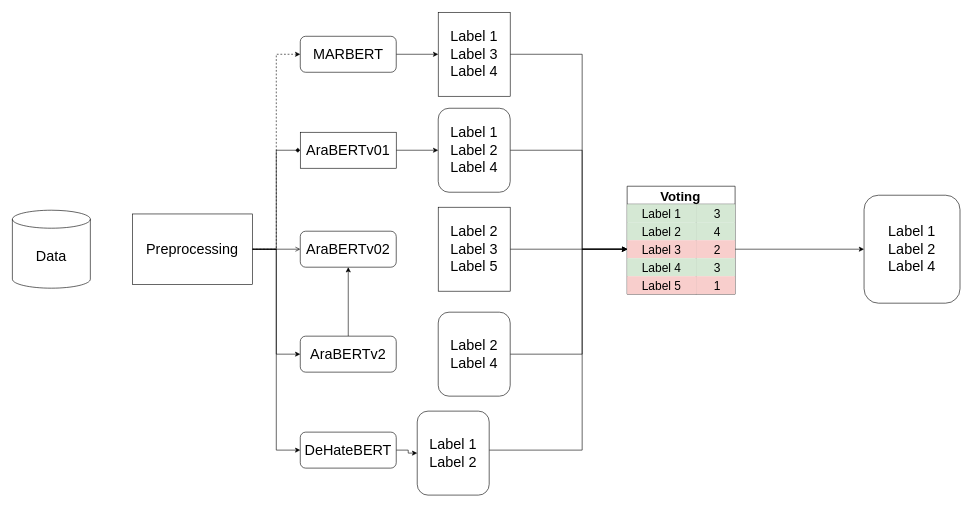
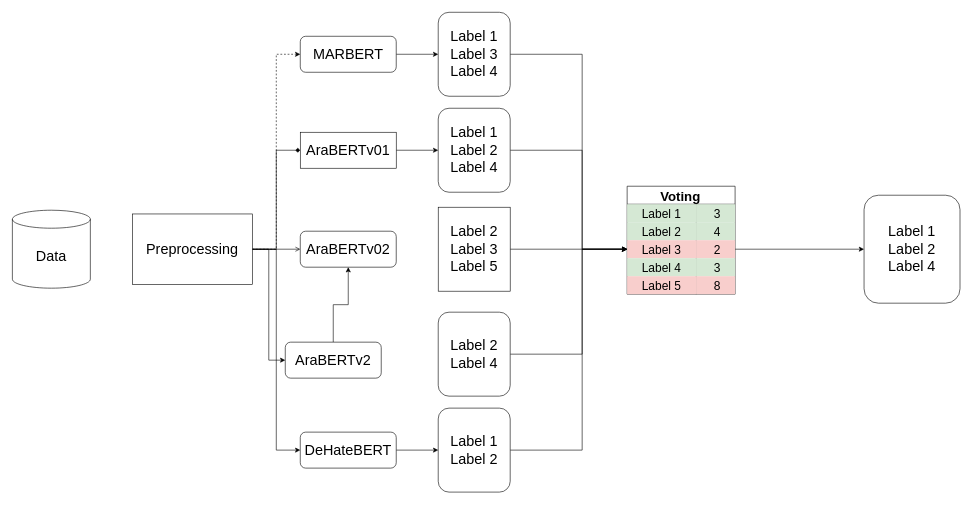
  <mxCell id="0" />
  <mxCell id="1" parent="0" />
  <mxCell id="2" value="&lt;font style=&quot;font-size: 24px;&quot;&gt;Data&lt;/font&gt;" style="shape=cylinder3;whiteSpace=wrap;html=1;boundedLbl=1;backgroundOutline=1;size=15;" vertex="1" parent="1"><mxGeometry x="20" y="350" width="130" height="130" as="geometry" /></mxCell>
  <mxCell id="3" style="edgeStyle=orthogonalEdgeStyle;rounded=0;orthogonalLoop=1;jettySize=auto;html=1;entryX=0;entryY=0.5;entryDx=0;entryDy=0;fontSize=24;endArrow=open;" edge="1" parent="1" source="8" target="13"><mxGeometry relative="1" as="geometry"><Array as="points"><mxPoint x="500" y="415" /></Array></mxGeometry></mxCell>
  <mxCell id="4" style="edgeStyle=orthogonalEdgeStyle;rounded=0;orthogonalLoop=1;jettySize=auto;html=1;entryX=0;entryY=0.5;entryDx=0;entryDy=0;fontSize=24;endArrow=diamond;" edge="1" parent="1" source="8" target="12"><mxGeometry relative="1" as="geometry"><Array as="points"><mxPoint x="460" y="415" /><mxPoint x="460" y="250" /></Array></mxGeometry></mxCell>
  <mxCell id="5" style="edgeStyle=orthogonalEdgeStyle;rounded=0;orthogonalLoop=1;jettySize=auto;html=1;entryX=0;entryY=0.5;entryDx=0;entryDy=0;fontSize=24;" edge="1" parent="1" source="8" target="15"><mxGeometry relative="1" as="geometry" /></mxCell>
  <mxCell id="6" style="edgeStyle=orthogonalEdgeStyle;rounded=0;orthogonalLoop=1;jettySize=auto;html=1;entryX=0;entryY=0.5;entryDx=0;entryDy=0;fontSize=24;" edge="1" parent="1" source="8" target="17"><mxGeometry relative="1" as="geometry" /></mxCell>
  <mxCell id="7" style="edgeStyle=orthogonalEdgeStyle;rounded=0;orthogonalLoop=1;jettySize=auto;html=1;entryX=0;entryY=0.5;entryDx=0;entryDy=0;fontSize=24;dashed=1;" edge="1" parent="1" source="8" target="10"><mxGeometry relative="1" as="geometry" /></mxCell>
  <mxCell id="8" value="Preprocessing" style="rounded=0;whiteSpace=wrap;html=1;fontSize=24;" vertex="1" parent="1"><mxGeometry x="220" y="356.25" width="200" height="117.5" as="geometry" /></mxCell>
  <mxCell id="9" style="edgeStyle=orthogonalEdgeStyle;rounded=0;orthogonalLoop=1;jettySize=auto;html=1;fontSize=24;" edge="1" parent="1" source="10" target="19"><mxGeometry relative="1" as="geometry"><mxPoint x="720" y="90" as="targetPoint" /></mxGeometry></mxCell>
  <mxCell id="10" value="MARBERT" style="rounded=1;whiteSpace=wrap;html=1;fontSize=24;" vertex="1" parent="1"><mxGeometry x="500" y="60" width="160" height="60" as="geometry" /></mxCell>
  <mxCell id="11" style="edgeStyle=orthogonalEdgeStyle;rounded=0;orthogonalLoop=1;jettySize=auto;html=1;entryX=0;entryY=0.5;entryDx=0;entryDy=0;fontSize=24;" edge="1" parent="1" source="12" target="21"><mxGeometry relative="1" as="geometry" /></mxCell>
  <mxCell id="12" value="AraBERTv01" style="whiteSpace=wrap;html=1;fontSize=24;rounded=0;" vertex="1" parent="1"><mxGeometry x="500" y="220" width="160" height="60" as="geometry" /></mxCell>
  <mxCell id="13" value="AraBERTv02" style="rounded=1;whiteSpace=wrap;html=1;fontSize=24;" vertex="1" parent="1"><mxGeometry x="500" y="385" width="160" height="60" as="geometry" /></mxCell>
  <mxCell id="14" style="edgeStyle=orthogonalEdgeStyle;rounded=0;orthogonalLoop=1;jettySize=auto;html=1;fontSize=24;" edge="1" parent="1" source="15" target="13"><mxGeometry relative="1" as="geometry" /></mxCell>
- <mxCell id="15" value="AraBERTv2" style="rounded=1;whiteSpace=wrap;html=1;fontSize=24;" vertex="1" parent="1"><mxGeometry x="500" y="560" width="160" height="60" as="geometry" /></mxCell>
+ <mxCell id="15" value="AraBERTv2" style="rounded=1;whiteSpace=wrap;html=1;fontSize=24;" vertex="1" parent="1"><mxGeometry x="475" y="570" width="160" height="60" as="geometry" /></mxCell>
  <mxCell id="16" style="edgeStyle=orthogonalEdgeStyle;rounded=0;orthogonalLoop=1;jettySize=auto;html=1;entryX=0;entryY=0.5;entryDx=0;entryDy=0;fontSize=24;" edge="1" parent="1" source="17" target="27"><mxGeometry relative="1" as="geometry" /></mxCell>
  <mxCell id="17" value="DeHateBERT" style="rounded=1;whiteSpace=wrap;html=1;fontSize=24;" vertex="1" parent="1"><mxGeometry x="500" y="720" width="160" height="60" as="geometry" /></mxCell>
  <mxCell id="18" style="edgeStyle=orthogonalEdgeStyle;rounded=0;orthogonalLoop=1;jettySize=auto;html=1;entryX=0;entryY=0.5;entryDx=0;entryDy=0;fontSize=20;" edge="1" parent="1" source="19" target="37"><mxGeometry relative="1" as="geometry"><Array as="points"><mxPoint x="970" y="90" /><mxPoint x="970" y="415" /></Array></mxGeometry></mxCell>
- <mxCell id="19" value="Label 1&lt;br&gt;Label 3&lt;br&gt;Label 4" style="whiteSpace=wrap;html=1;fontSize=24;rounded=0;" vertex="1" parent="1"><mxGeometry x="730" y="20" width="120" height="140" as="geometry" /></mxCell>
+ <mxCell id="19" value="Label 1&lt;br&gt;Label 3&lt;br&gt;Label 4" style="rounded=1;whiteSpace=wrap;html=1;fontSize=24;" vertex="1" parent="1"><mxGeometry x="730" y="20" width="120" height="140" as="geometry" /></mxCell>
  <mxCell id="20" style="edgeStyle=orthogonalEdgeStyle;rounded=0;orthogonalLoop=1;jettySize=auto;html=1;entryX=0;entryY=0.5;entryDx=0;entryDy=0;fontSize=20;" edge="1" parent="1" source="21" target="37"><mxGeometry relative="1" as="geometry"><Array as="points"><mxPoint x="970" y="250" /><mxPoint x="970" y="415" /></Array></mxGeometry></mxCell>
  <mxCell id="21" value="Label 1&lt;br&gt;Label 2&lt;br&gt;Label 4" style="rounded=1;whiteSpace=wrap;html=1;fontSize=24;" vertex="1" parent="1"><mxGeometry x="730" y="180" width="120" height="140" as="geometry" /></mxCell>
  <mxCell id="22" style="edgeStyle=orthogonalEdgeStyle;rounded=0;orthogonalLoop=1;jettySize=auto;html=1;fontSize=20;entryX=0;entryY=0.5;entryDx=0;entryDy=0;" edge="1" parent="1" source="23" target="37"><mxGeometry relative="1" as="geometry"><mxPoint x="990" y="480" as="targetPoint" /></mxGeometry></mxCell>
  <mxCell id="23" value="Label 2&lt;br&gt;Label 3&lt;br&gt;Label 5" style="whiteSpace=wrap;html=1;fontSize=24;rounded=0;" vertex="1" parent="1"><mxGeometry x="730" y="345" width="120" height="140" as="geometry" /></mxCell>
  <mxCell id="24" style="edgeStyle=orthogonalEdgeStyle;rounded=0;orthogonalLoop=1;jettySize=auto;html=1;fontSize=20;entryX=0;entryY=0.5;entryDx=0;entryDy=0;" edge="1" parent="1" source="25" target="37"><mxGeometry relative="1" as="geometry"><mxPoint x="940" y="470" as="targetPoint" /><Array as="points"><mxPoint x="970" y="590" /><mxPoint x="970" y="415" /></Array></mxGeometry></mxCell>
  <mxCell id="25" value="Label 2&lt;br&gt;Label 4" style="rounded=1;whiteSpace=wrap;html=1;fontSize=24;" vertex="1" parent="1"><mxGeometry x="730" y="520" width="120" height="140" as="geometry" /></mxCell>
  <mxCell id="26" style="edgeStyle=orthogonalEdgeStyle;rounded=0;orthogonalLoop=1;jettySize=auto;html=1;fontSize=20;entryX=0;entryY=0.5;entryDx=0;entryDy=0;" edge="1" parent="1" source="27" target="37"><mxGeometry relative="1" as="geometry"><mxPoint x="1000" y="470" as="targetPoint" /><Array as="points"><mxPoint x="970" y="750" /><mxPoint x="970" y="415" /></Array></mxGeometry></mxCell>
- <mxCell id="27" value="Label 1&lt;br&gt;Label 2" style="rounded=1;whiteSpace=wrap;html=1;fontSize=24;" vertex="1" parent="1"><mxGeometry x="695" y="685" width="120" height="140" as="geometry" /></mxCell>
+ <mxCell id="27" value="Label 1&lt;br&gt;Label 2" style="rounded=1;whiteSpace=wrap;html=1;fontSize=24;" vertex="1" parent="1"><mxGeometry x="730" y="680" width="120" height="140" as="geometry" /></mxCell>
  <mxCell id="28" style="edgeStyle=orthogonalEdgeStyle;rounded=0;orthogonalLoop=1;jettySize=auto;html=1;fontSize=24;entryX=0;entryY=0.5;entryDx=0;entryDy=0;exitX=1;exitY=0.5;exitDx=0;exitDy=0;" edge="1" parent="1" source="37" target="29"><mxGeometry relative="1" as="geometry"><mxPoint x="1250" y="415" as="targetPoint" /><mxPoint x="1350" y="415" as="sourcePoint" /></mxGeometry></mxCell>
  <mxCell id="29" value="Label 1&lt;br&gt;Label 2&lt;br&gt;Label 4" style="rounded=1;whiteSpace=wrap;html=1;fontSize=24;" vertex="1" parent="1"><mxGeometry x="1440" y="325" width="160" height="180" as="geometry" /></mxCell>
  <mxCell id="30" value="Voting" style="shape=table;startSize=30;container=1;collapsible=0;childLayout=tableLayout;fixedRows=1;rowLines=0;fontStyle=1;fontSize=22;swimlaneLine=1;spacingTop=0;spacingRight=2;" vertex="1" parent="1"><mxGeometry x="1045" y="310" width="180" height="180" as="geometry" /></mxCell>
  <mxCell id="31" value="" style="shape=tableRow;horizontal=0;startSize=0;swimlaneHead=0;swimlaneBody=0;top=0;left=0;bottom=0;right=0;collapsible=0;dropTarget=0;fillColor=none;points=[[0,0.5],[1,0.5]];portConstraint=eastwest;fontSize=24;" vertex="1" parent="30"><mxGeometry y="30" width="180" height="30" as="geometry" /></mxCell>
  <mxCell id="32" value="Label 1" style="shape=partialRectangle;html=1;whiteSpace=wrap;connectable=0;fillColor=#d5e8d4;top=0;left=0;bottom=0;right=0;overflow=hidden;pointerEvents=1;fontSize=20;strokeColor=#82b366;" vertex="1" parent="31"><mxGeometry width="115" height="30" as="geometry"><mxRectangle width="115" height="30" as="alternateBounds" /></mxGeometry></mxCell>
  <mxCell id="33" value="3" style="shape=partialRectangle;html=1;whiteSpace=wrap;connectable=0;fillColor=#d5e8d4;top=0;left=0;bottom=0;right=0;align=center;spacingLeft=6;overflow=hidden;fontSize=20;strokeColor=#82b366;" vertex="1" parent="31"><mxGeometry x="115" width="65" height="30" as="geometry"><mxRectangle width="65" height="30" as="alternateBounds" /></mxGeometry></mxCell>
  <mxCell id="34" value="" style="shape=tableRow;horizontal=0;startSize=0;swimlaneHead=0;swimlaneBody=0;top=0;left=0;bottom=0;right=0;collapsible=0;dropTarget=0;fillColor=none;points=[[0,0.5],[1,0.5]];portConstraint=eastwest;fontSize=24;" vertex="1" parent="30"><mxGeometry y="60" width="180" height="30" as="geometry" /></mxCell>
  <mxCell id="35" value="Label 2" style="shape=partialRectangle;html=1;whiteSpace=wrap;connectable=0;fillColor=#d5e8d4;top=0;left=0;bottom=0;right=0;overflow=hidden;fontSize=20;strokeColor=#82b366;" vertex="1" parent="34"><mxGeometry width="115" height="30" as="geometry"><mxRectangle width="115" height="30" as="alternateBounds" /></mxGeometry></mxCell>
  <mxCell id="36" value="4" style="shape=partialRectangle;html=1;whiteSpace=wrap;connectable=0;fillColor=#d5e8d4;top=0;left=0;bottom=0;right=0;align=center;spacingLeft=6;overflow=hidden;fontSize=20;strokeColor=#82b366;" vertex="1" parent="34"><mxGeometry x="115" width="65" height="30" as="geometry"><mxRectangle width="65" height="30" as="alternateBounds" /></mxGeometry></mxCell>
  <mxCell id="37" value="" style="shape=tableRow;horizontal=0;startSize=0;swimlaneHead=0;swimlaneBody=0;top=0;left=0;bottom=0;right=0;collapsible=0;dropTarget=0;fillColor=none;points=[[0,0.5],[1,0.5]];portConstraint=eastwest;fontSize=24;" vertex="1" parent="30"><mxGeometry y="90" width="180" height="30" as="geometry" /></mxCell>
  <mxCell id="38" value="Label 3" style="shape=partialRectangle;html=1;whiteSpace=wrap;connectable=0;fillColor=#f8cecc;top=0;left=0;bottom=0;right=0;overflow=hidden;fontSize=20;strokeColor=#b85450;" vertex="1" parent="37"><mxGeometry width="115" height="30" as="geometry"><mxRectangle width="115" height="30" as="alternateBounds" /></mxGeometry></mxCell>
  <mxCell id="39" value="2" style="shape=partialRectangle;html=1;whiteSpace=wrap;connectable=0;fillColor=#f8cecc;top=0;left=0;bottom=0;right=0;align=center;spacingLeft=6;overflow=hidden;fontSize=20;strokeColor=#b85450;" vertex="1" parent="37"><mxGeometry x="115" width="65" height="30" as="geometry"><mxRectangle width="65" height="30" as="alternateBounds" /></mxGeometry></mxCell>
  <mxCell id="40" style="shape=tableRow;horizontal=0;startSize=0;swimlaneHead=0;swimlaneBody=0;top=0;left=0;bottom=0;right=0;collapsible=0;dropTarget=0;fillColor=none;points=[[0,0.5],[1,0.5]];portConstraint=eastwest;fontSize=24;" vertex="1" parent="30"><mxGeometry y="120" width="180" height="30" as="geometry" /></mxCell>
  <mxCell id="41" value="Label 4" style="shape=partialRectangle;html=1;whiteSpace=wrap;connectable=0;fillColor=#d5e8d4;top=0;left=0;bottom=0;right=0;overflow=hidden;fontSize=20;strokeColor=#82b366;" vertex="1" parent="40"><mxGeometry width="115" height="30" as="geometry"><mxRectangle width="115" height="30" as="alternateBounds" /></mxGeometry></mxCell>
  <mxCell id="42" value="3" style="shape=partialRectangle;html=1;whiteSpace=wrap;connectable=0;fillColor=#d5e8d4;top=0;left=0;bottom=0;right=0;align=center;spacingLeft=6;overflow=hidden;fontSize=20;strokeColor=#82b366;" vertex="1" parent="40"><mxGeometry x="115" width="65" height="30" as="geometry"><mxRectangle width="65" height="30" as="alternateBounds" /></mxGeometry></mxCell>
  <mxCell id="43" style="shape=tableRow;horizontal=0;startSize=0;swimlaneHead=0;swimlaneBody=0;top=0;left=0;bottom=0;right=0;collapsible=0;dropTarget=0;fillColor=none;points=[[0,0.5],[1,0.5]];portConstraint=eastwest;fontSize=24;" vertex="1" parent="30"><mxGeometry y="150" width="180" height="30" as="geometry" /></mxCell>
  <mxCell id="44" value="Label 5" style="shape=partialRectangle;html=1;whiteSpace=wrap;connectable=0;fillColor=#f8cecc;top=0;left=0;bottom=0;right=0;overflow=hidden;fontSize=20;strokeColor=#b85450;" vertex="1" parent="43"><mxGeometry width="115" height="30" as="geometry"><mxRectangle width="115" height="30" as="alternateBounds" /></mxGeometry></mxCell>
- <mxCell id="45" value="1" style="shape=partialRectangle;html=1;whiteSpace=wrap;connectable=0;fillColor=#f8cecc;top=0;left=0;bottom=0;right=0;align=center;spacingLeft=6;overflow=hidden;fontSize=20;strokeColor=#b85450;" vertex="1" parent="43"><mxGeometry x="115" width="65" height="30" as="geometry"><mxRectangle width="65" height="30" as="alternateBounds" /></mxGeometry></mxCell>
+ <mxCell id="45" value="8" style="shape=partialRectangle;html=1;whiteSpace=wrap;connectable=0;fillColor=#f8cecc;top=0;left=0;bottom=0;right=0;align=center;spacingLeft=6;overflow=hidden;fontSize=20;strokeColor=#b85450;" vertex="1" parent="43"><mxGeometry x="115" width="65" height="30" as="geometry"><mxRectangle width="65" height="30" as="alternateBounds" /></mxGeometry></mxCell>
